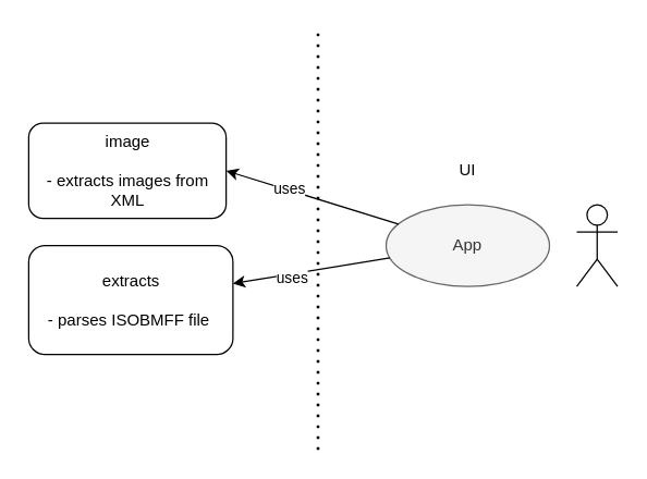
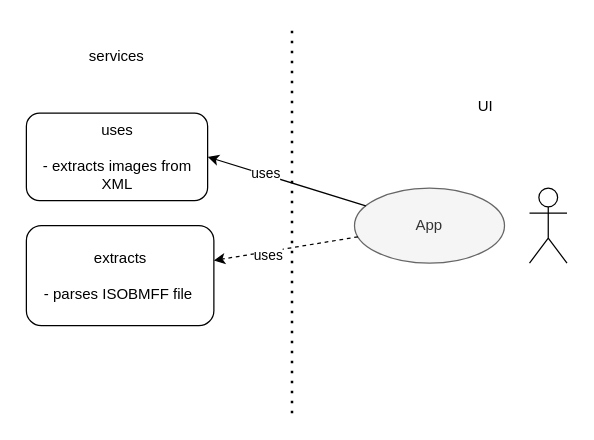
  <mxCell id="0" />
  <mxCell id="1" parent="0" />
- <mxCell id="2" value="image&lt;br&gt;&lt;br&gt;- extracts images from XML" style="rounded=1;whiteSpace=wrap;html=1;" parent="1" vertex="1"><mxGeometry x="20.5" y="90" width="145" height="70" as="geometry" /></mxCell>
+ <mxCell id="2" value="uses&lt;br&gt;&lt;br&gt;- extracts images from XML" style="rounded=1;whiteSpace=wrap;html=1;" parent="1" vertex="1"><mxGeometry x="20.5" y="90" width="145" height="70" as="geometry" /></mxCell>
  <mxCell id="3" value="extracts&lt;br&gt;&lt;br&gt;- parses&amp;nbsp;ISOBMFF file&amp;nbsp;" style="rounded=1;whiteSpace=wrap;html=1;" parent="1" vertex="1"><mxGeometry x="20.5" y="180" width="150" height="80" as="geometry" /></mxCell>
  <mxCell id="4" value="App" style="ellipse;whiteSpace=wrap;html=1;fillColor=#f5f5f5;fontColor=#333333;strokeColor=#666666;" parent="1" vertex="1"><mxGeometry x="283" y="150" width="120" height="60" as="geometry" /></mxCell>
  <mxCell id="5" value="" style="endArrow=none;dashed=1;html=1;dashPattern=1 3;strokeWidth=2;" parent="1" edge="1"><mxGeometry width="50" height="50" relative="1" as="geometry"><mxPoint x="233" y="330" as="sourcePoint" /><mxPoint x="233" y="20" as="targetPoint" /></mxGeometry></mxCell>
- <mxCell id="7" value="UI" style="text;html=1;strokeColor=none;fillColor=none;align=center;verticalAlign=middle;whiteSpace=wrap;rounded=0;" parent="1" vertex="1"><mxGeometry x="313" y="110" width="60" height="30" as="geometry" /></mxCell>
- <mxCell id="8" value="" style="endArrow=classic;html=1;" parent="1" source="4" target="3" edge="1"><mxGeometry width="50" height="50" relative="1" as="geometry"><mxPoint x="103" y="390" as="sourcePoint" /><mxPoint x="153" y="340" as="targetPoint" /></mxGeometry></mxCell>
+ <mxCell id="6" value="services" style="text;html=1;strokeColor=none;fillColor=none;align=center;verticalAlign=middle;whiteSpace=wrap;rounded=0;" parent="1" vertex="1"><mxGeometry x="63" y="30" width="60" height="30" as="geometry" /></mxCell>
+ <mxCell id="7" value="UI" style="text;html=1;strokeColor=none;fillColor=none;align=center;verticalAlign=middle;whiteSpace=wrap;rounded=0;" parent="1" vertex="1"><mxGeometry x="358" y="70" width="60" height="30" as="geometry" /></mxCell>
+ <mxCell id="8" value="" style="endArrow=classic;html=1;dashed=1;" parent="1" source="4" target="3" edge="1"><mxGeometry width="50" height="50" relative="1" as="geometry"><mxPoint x="103" y="390" as="sourcePoint" /><mxPoint x="153" y="340" as="targetPoint" /></mxGeometry></mxCell>
  <mxCell id="9" value="uses" style="edgeLabel;html=1;align=center;verticalAlign=middle;resizable=0;points=[];" parent="8" vertex="1" connectable="0"><mxGeometry x="0.26" y="3" relative="1" as="geometry"><mxPoint as="offset" /></mxGeometry></mxCell>
  <mxCell id="10" value="" style="endArrow=classic;html=1;entryX=1;entryY=0.5;entryDx=0;entryDy=0;" parent="1" source="4" target="2" edge="1"><mxGeometry width="50" height="50" relative="1" as="geometry"><mxPoint x="293" y="185" as="sourcePoint" /><mxPoint x="173" y="215" as="targetPoint" /></mxGeometry></mxCell>
  <mxCell id="11" value="uses" style="edgeLabel;html=1;align=center;verticalAlign=middle;resizable=0;points=[];" parent="10" vertex="1" connectable="0"><mxGeometry x="0.286" y="-1" relative="1" as="geometry"><mxPoint y="-1" as="offset" /></mxGeometry></mxCell>
  <mxCell id="12" value="" style="shape=umlActor;verticalLabelPosition=bottom;verticalAlign=top;html=1;outlineConnect=0;" vertex="1" parent="1"><mxGeometry x="423" y="150" width="30" height="60" as="geometry" /></mxCell>
